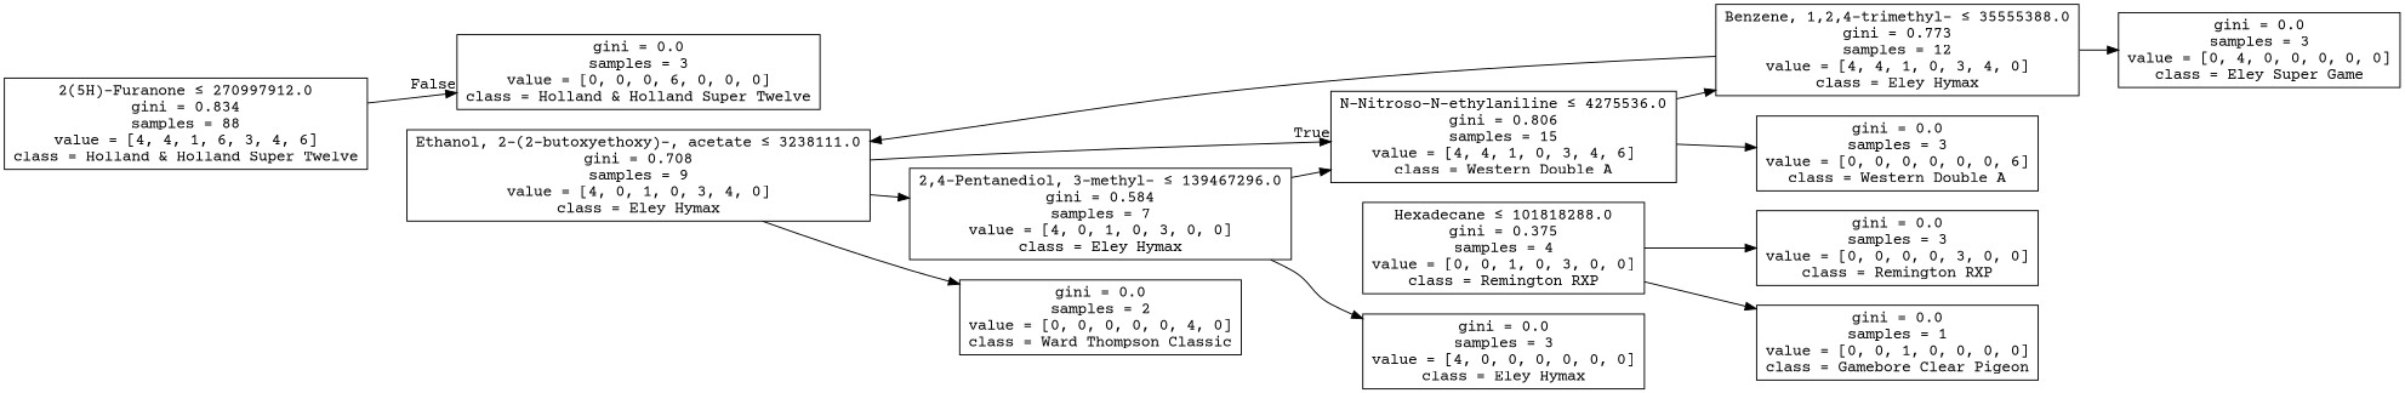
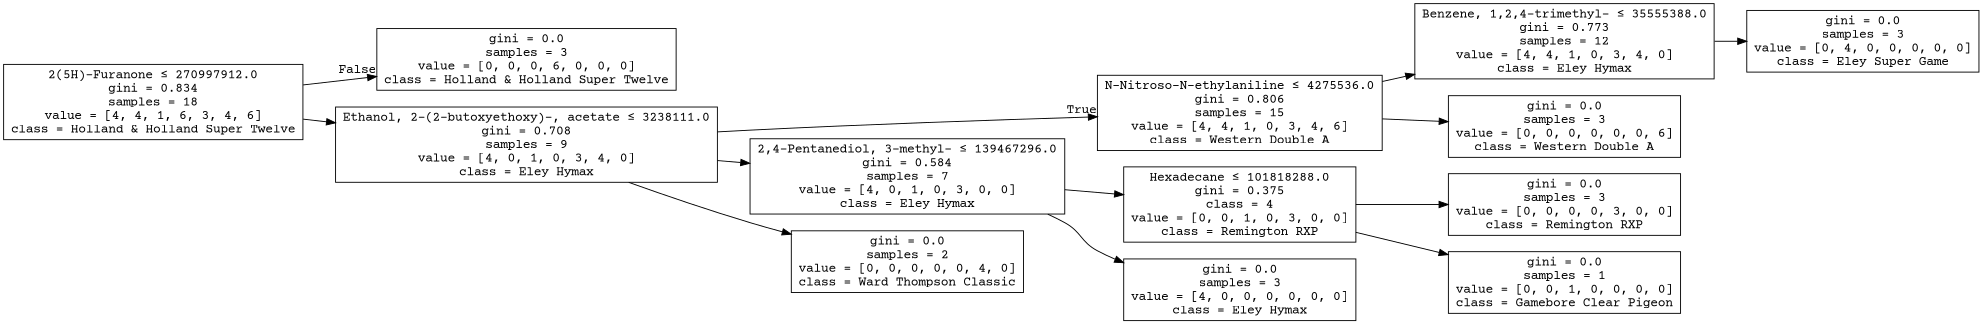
  digraph {
    fontname="Courier Prime"
    rankdir=LR
    node [fontname="Courier Prime" shape=box]
    edge [fontname="Courier Prime"]
-   n1 [label=<2(5H)-Furanone &le; 270997912.0<br/>gini = 0.834<br/>samples = 88<br/>value = [4, 4, 1, 6, 3, 4, 6]<br/>class = Holland &amp; Holland Super Twelve>]
+   n1 [label=<2(5H)-Furanone &le; 270997912.0<br/>gini = 0.834<br/>samples = 18<br/>value = [4, 4, 1, 6, 3, 4, 6]<br/>class = Holland &amp; Holland Super Twelve>]
    n2 [label=<gini = 0.0<br/>samples = 3<br/>value = [0, 0, 0, 6, 0, 0, 0]<br/>class = Holland &amp; Holland Super Twelve>]
    n3 [label=<N-Nitroso-N-ethylaniline &le; 4275536.0<br/>gini = 0.806<br/>samples = 15<br/>value = [4, 4, 1, 0, 3, 4, 6]<br/>class = Western Double A>]
    n4 [label=<Benzene, 1,2,4-trimethyl- &le; 35555388.0<br/>gini = 0.773<br/>samples = 12<br/>value = [4, 4, 1, 0, 3, 4, 0]<br/>class = Eley Hymax>]
    n5 [label=<gini = 0.0<br/>samples = 3<br/>value = [0, 0, 0, 0, 0, 0, 6]<br/>class = Western Double A>]
    n6 [label=<Ethanol, 2-(2-butoxyethoxy)-, acetate &le; 3238111.0<br/>gini = 0.708<br/>samples = 9<br/>value = [4, 0, 1, 0, 3, 4, 0]<br/>class = Eley Hymax>]
    n7 [label=<gini = 0.0<br/>samples = 3<br/>value = [0, 4, 0, 0, 0, 0, 0]<br/>class = Eley Super Game>]
    n8 [label=<2,4-Pentanediol, 3-methyl- &le; 139467296.0<br/>gini = 0.584<br/>samples = 7<br/>value = [4, 0, 1, 0, 3, 0, 0]<br/>class = Eley Hymax>]
    n9 [label=<gini = 0.0<br/>samples = 2<br/>value = [0, 0, 0, 0, 0, 4, 0]<br/>class = Ward Thompson Classic>]
-   n10 [label=<Hexadecane &le; 101818288.0<br/>gini = 0.375<br/>samples = 4<br/>value = [0, 0, 1, 0, 3, 0, 0]<br/>class = Remington RXP>]
+   n10 [label=<Hexadecane &le; 101818288.0<br/>gini = 0.375<br/>class = 4<br/>value = [0, 0, 1, 0, 3, 0, 0]<br/>class = Remington RXP>]
    n11 [label=<gini = 0.0<br/>samples = 3<br/>value = [4, 0, 0, 0, 0, 0, 0]<br/>class = Eley Hymax>]
    n12 [label=<gini = 0.0<br/>samples = 3<br/>value = [0, 0, 0, 0, 3, 0, 0]<br/>class = Remington RXP>]
    n13 [label=<gini = 0.0<br/>samples = 1<br/>value = [0, 0, 1, 0, 0, 0, 0]<br/>class = Gamebore Clear Pigeon>]
    n1 -> n2 [headlabel=False labelangle=-45 labeldistance=2.5]
    n3 -> n4
    n3 -> n5
-   n4 -> n6
+   n1 -> n6
    n4 -> n7
    n6 -> n3 [headlabel=True labelangle=45 labeldistance=2.5]
    n6 -> n8
    n6 -> n9
-   n8 -> n3
+   n8 -> n10
    n8 -> n11
    n10 -> n12
    n10 -> n13
  }
